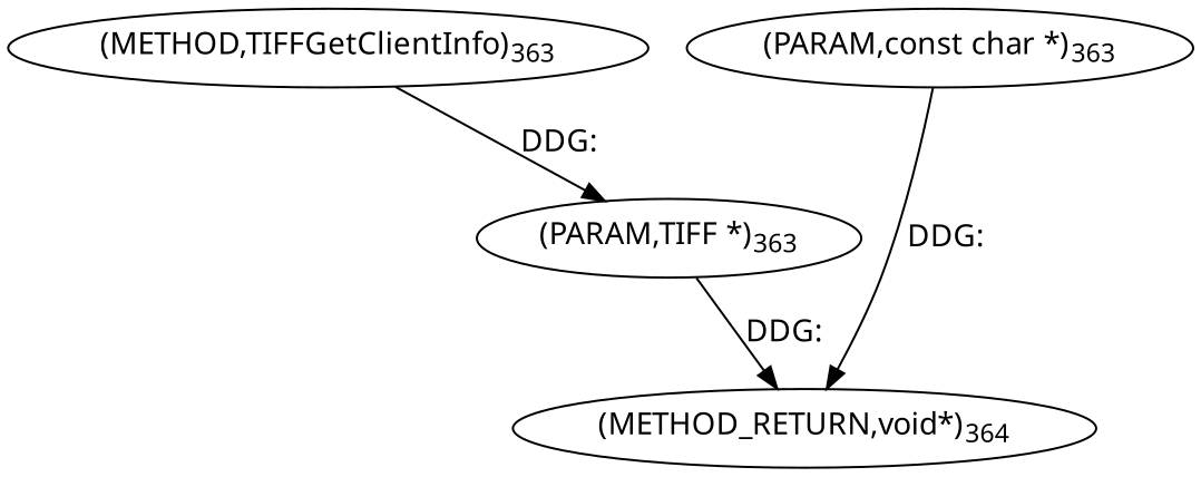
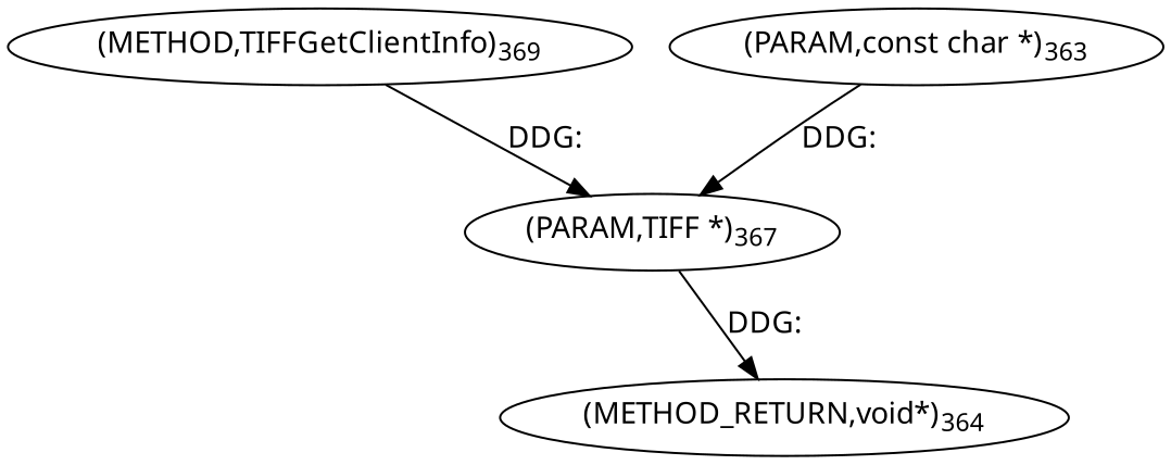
  digraph {
    fontname="Noto Sans"
    node [fontname="Noto Sans"]
    edge [fontname="Noto Sans"]
-   n1 [label=<(METHOD,TIFFGetClientInfo)<SUB>363</SUB>>]
-   n2 [label=<(PARAM,TIFF *)<SUB>363</SUB>>]
+   n1 [label=<(METHOD,TIFFGetClientInfo)<SUB>369</SUB>>]
+   n2 [label=<(PARAM,TIFF *)<SUB>367</SUB>>]
    n3 [label=<(METHOD_RETURN,void*)<SUB>364</SUB>>]
    n4 [label=<(PARAM,const char *)<SUB>363</SUB>>]
    n1 -> n2 [label="DDG: "]
    n2 -> n3 [label="DDG: "]
-   n4 -> n3 [label="DDG: "]
+   n4 -> n2 [label="DDG: "]
  }
